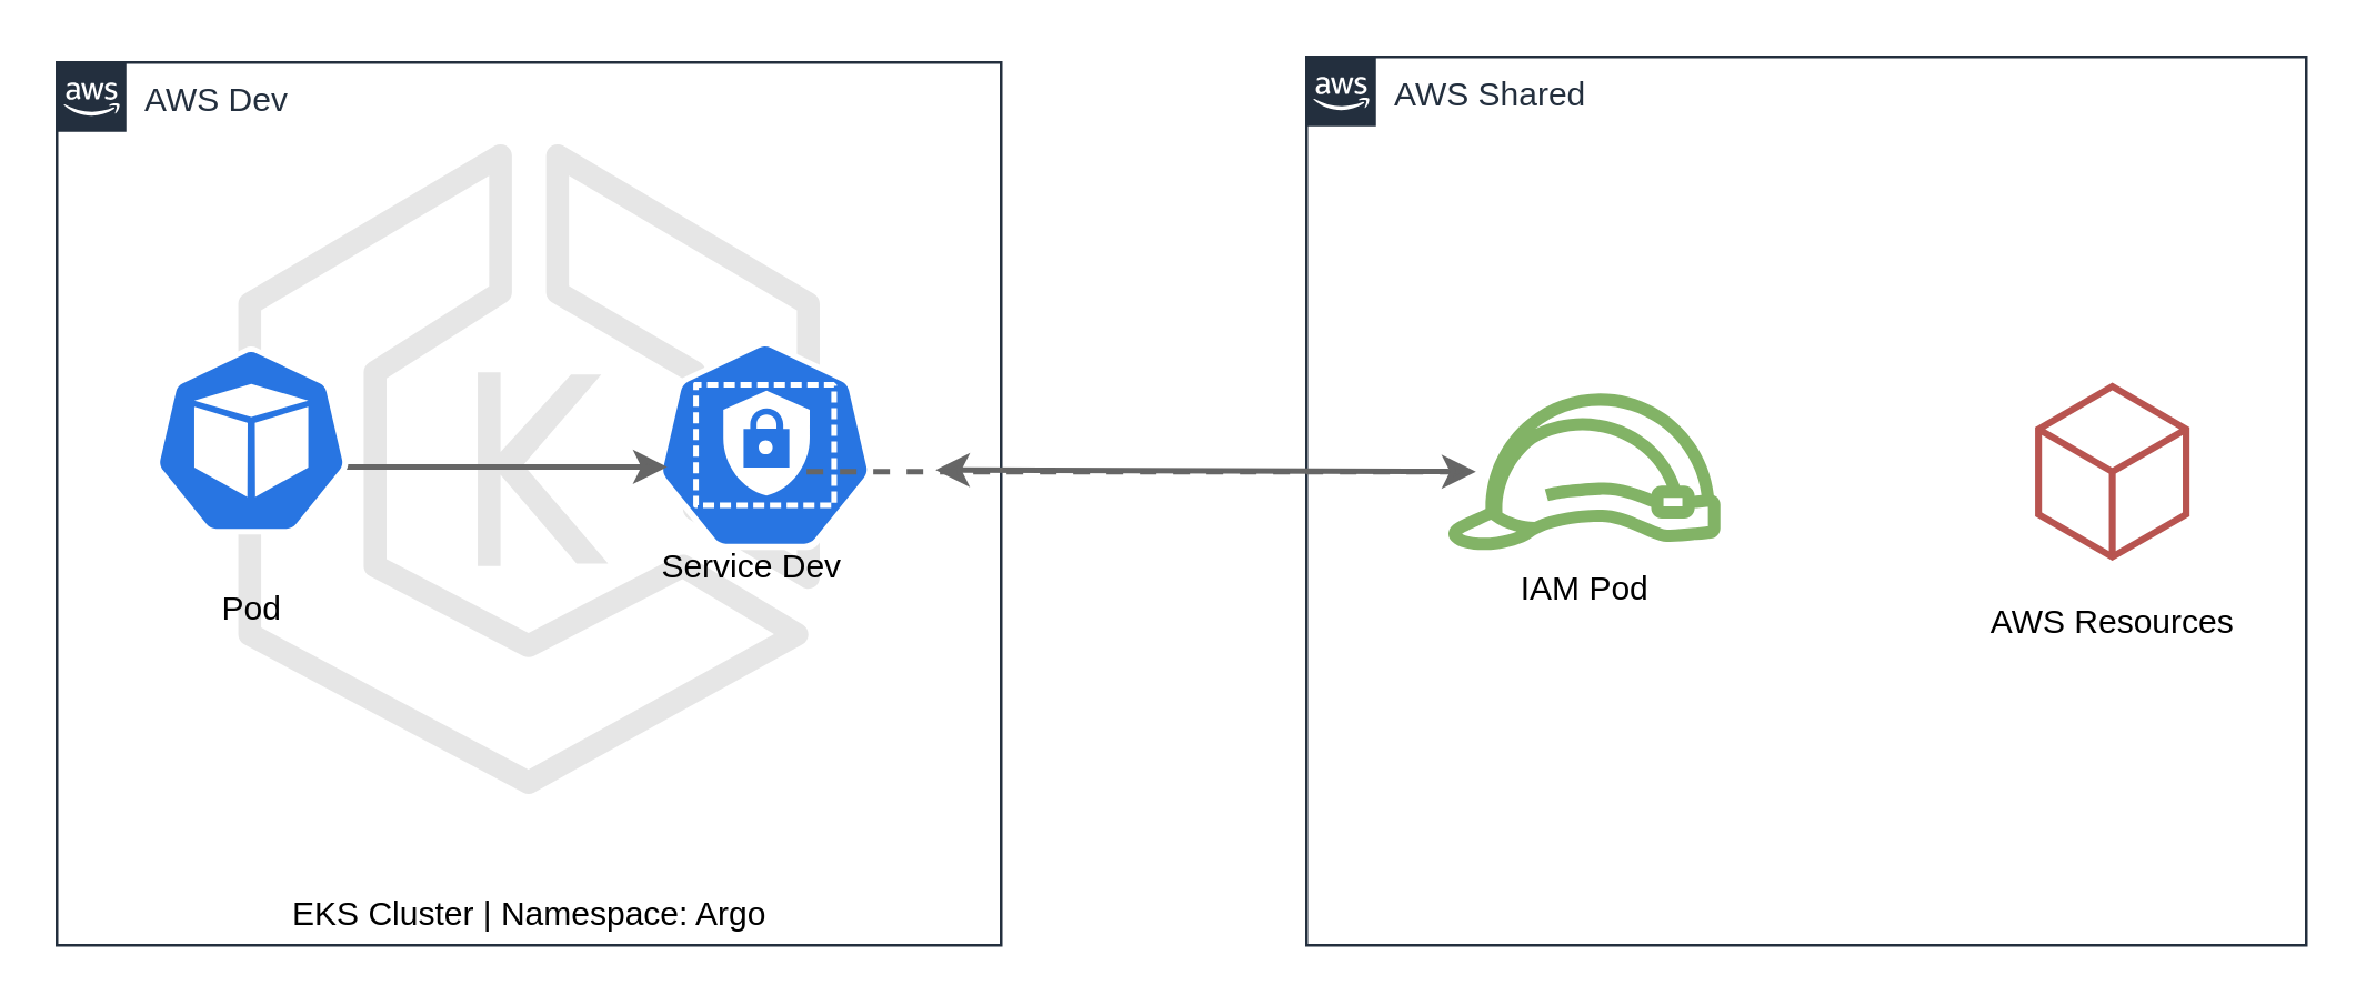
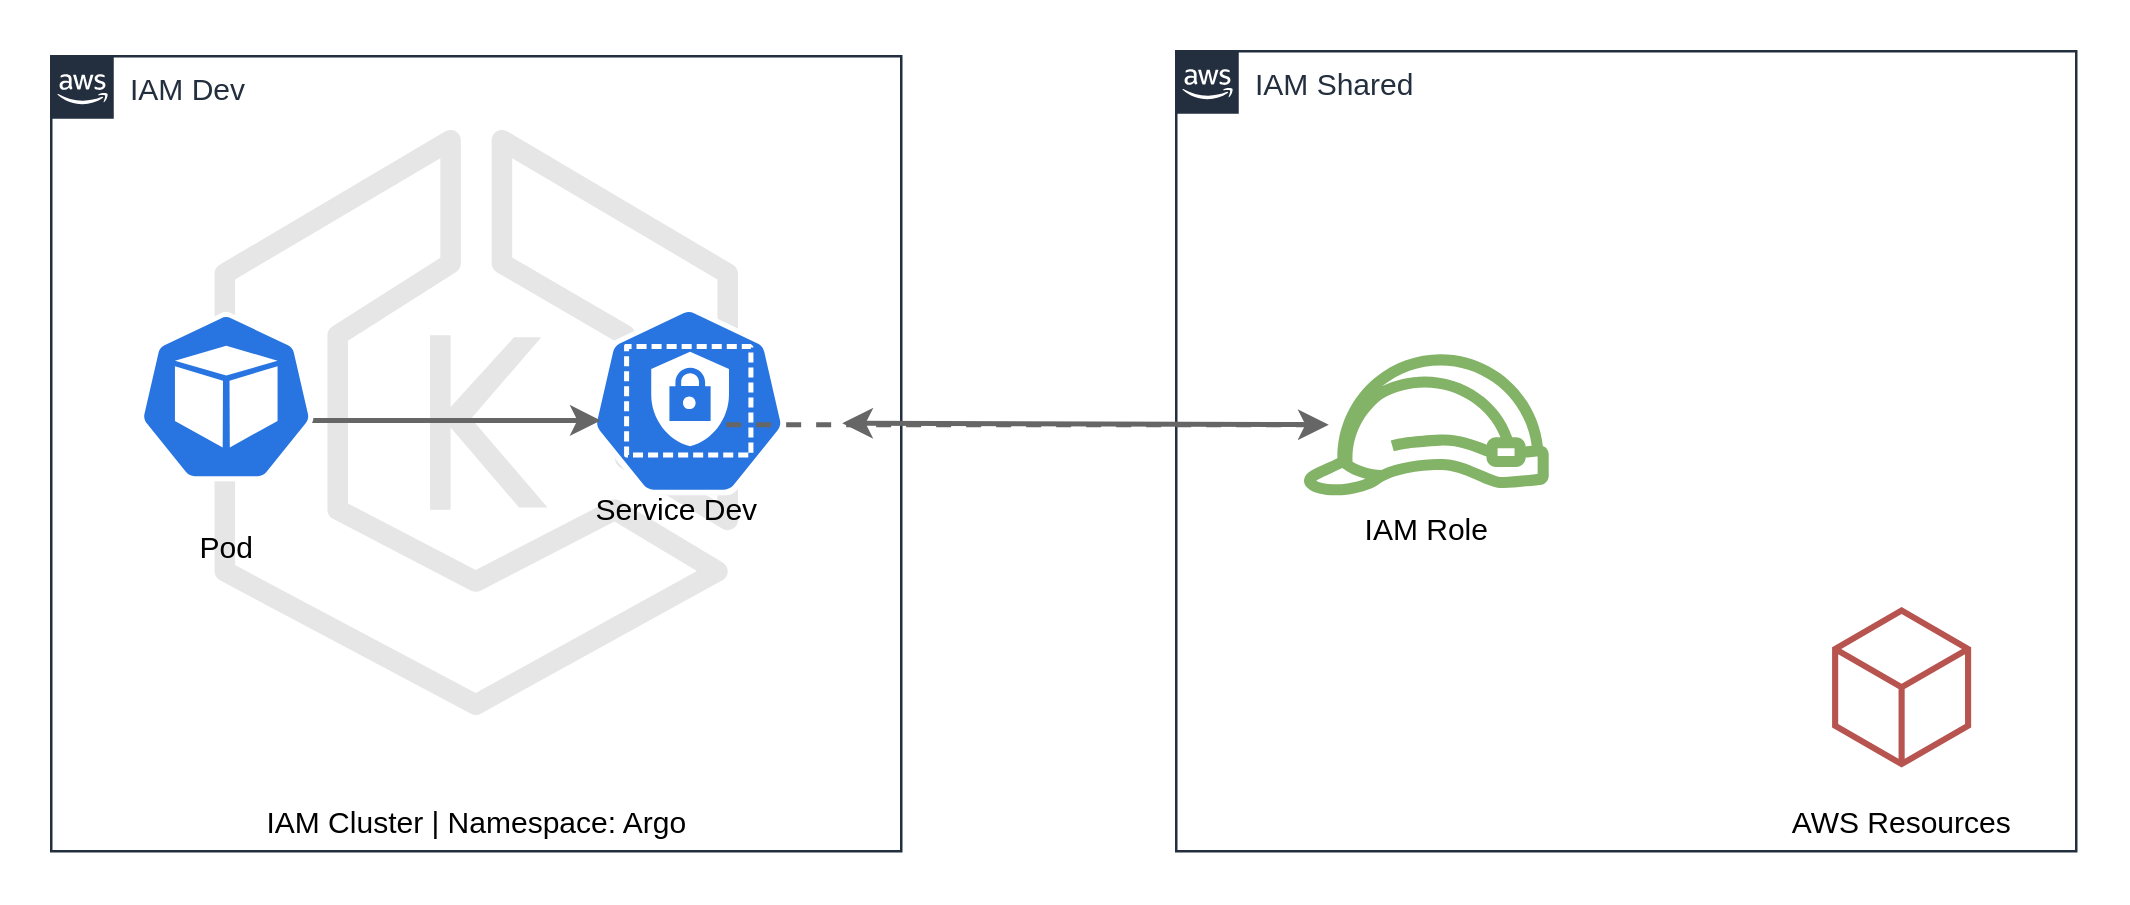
  <mxCell id="0" />
  <mxCell id="1" parent="0" />
- <mxCell id="2" value="AWS Dev" style="points=[[0,0],[0.25,0],[0.5,0],[0.75,0],[1,0],[1,0.25],[1,0.5],[1,0.75],[1,1],[0.75,1],[0.5,1],[0.25,1],[0,1],[0,0.75],[0,0.5],[0,0.25]];outlineConnect=0;gradientColor=none;html=1;whiteSpace=wrap;fontSize=12;fontStyle=0;container=1;pointerEvents=0;collapsible=0;recursiveResize=0;shape=mxgraph.aws4.group;grIcon=mxgraph.aws4.group_aws_cloud_alt;strokeColor=#232F3E;fillColor=none;verticalAlign=top;align=left;spacingLeft=30;fontColor=#232F3E;dashed=0;" parent="1" vertex="1"><mxGeometry x="20" y="22" width="340" height="318" as="geometry" /></mxCell>
- <mxCell id="3" value="EKS Cluster | Namespace: Argo" style="sketch=0;points=[[0,0,0],[0.25,0,0],[0.5,0,0],[0.75,0,0],[1,0,0],[0,1,0],[0.25,1,0],[0.5,1,0],[0.75,1,0],[1,1,0],[0,0.25,0],[0,0.5,0],[0,0.75,0],[1,0.25,0],[1,0.5,0],[1,0.75,0]];outlineConnect=0;gradientDirection=north;dashed=0;verticalLabelPosition=bottom;verticalAlign=top;align=center;html=1;fontSize=12;fontStyle=0;aspect=fixed;shape=mxgraph.aws4.resourceIcon;resIcon=mxgraph.aws4.eks;gradientColor=#ffffff;fillColor=none;strokeColor=#E6E6E6;" parent="2" vertex="1"><mxGeometry x="23.63" width="292.75" height="292.75" as="geometry" /></mxCell>
+ <mxCell id="2" value="IAM Dev" style="points=[[0,0],[0.25,0],[0.5,0],[0.75,0],[1,0],[1,0.25],[1,0.5],[1,0.75],[1,1],[0.75,1],[0.5,1],[0.25,1],[0,1],[0,0.75],[0,0.5],[0,0.25]];outlineConnect=0;gradientColor=none;html=1;whiteSpace=wrap;fontSize=12;fontStyle=0;container=1;pointerEvents=0;collapsible=0;recursiveResize=0;shape=mxgraph.aws4.group;grIcon=mxgraph.aws4.group_aws_cloud_alt;strokeColor=#232F3E;fillColor=none;verticalAlign=top;align=left;spacingLeft=30;fontColor=#232F3E;dashed=0;" parent="1" vertex="1"><mxGeometry x="20" y="22" width="340" height="318" as="geometry" /></mxCell>
+ <mxCell id="3" value="IAM Cluster | Namespace: Argo" style="sketch=0;points=[[0,0,0],[0.25,0,0],[0.5,0,0],[0.75,0,0],[1,0,0],[0,1,0],[0.25,1,0],[0.5,1,0],[0.75,1,0],[1,1,0],[0,0.25,0],[0,0.5,0],[0,0.75,0],[1,0.25,0],[1,0.5,0],[1,0.75,0]];outlineConnect=0;gradientDirection=north;dashed=0;verticalLabelPosition=bottom;verticalAlign=top;align=center;html=1;fontSize=12;fontStyle=0;aspect=fixed;shape=mxgraph.aws4.resourceIcon;resIcon=mxgraph.aws4.eks;gradientColor=#ffffff;fillColor=none;strokeColor=#E6E6E6;" parent="2" vertex="1"><mxGeometry x="23.63" width="292.75" height="292.75" as="geometry" /></mxCell>
  <mxCell id="4" value="" style="sketch=0;html=1;dashed=0;whitespace=wrap;fillColor=#2875E2;strokeColor=#ffffff;points=[[0.005,0.63,0],[0.1,0.2,0],[0.9,0.2,0],[0.5,0,0],[0.995,0.63,0],[0.72,0.99,0],[0.5,1,0],[0.28,0.99,0]];shape=mxgraph.kubernetes.icon;prIcon=role" parent="2" vertex="1"><mxGeometry x="200" y="100" width="110" height="75.63" as="geometry" /></mxCell>
  <mxCell id="5" style="edgeStyle=none;rounded=0;orthogonalLoop=1;jettySize=auto;html=1;exitX=0.75;exitY=0.641;exitDx=0;exitDy=0;exitPerimeter=0;entryX=0.18;entryY=0.604;entryDx=0;entryDy=0;entryPerimeter=0;strokeWidth=2;strokeColor=#666666;" parent="2" source="6" target="4" edge="1"><mxGeometry relative="1" as="geometry" /></mxCell>
  <mxCell id="6" value="" style="sketch=0;html=1;dashed=0;whitespace=wrap;fillColor=#2875E2;strokeColor=#ffffff;points=[[0.005,0.63,0],[0.1,0.2,0],[0.9,0.2,0],[0.5,0,0],[0.995,0.63,0],[0.72,0.99,0],[0.5,1,0],[0.28,0.99,0]];shape=mxgraph.kubernetes.icon;prIcon=pod" parent="2" vertex="1"><mxGeometry x="10" y="102.25" width="120" height="67.75" as="geometry" /></mxCell>
  <mxCell id="7" value="Service Dev" style="text;html=1;resizable=0;autosize=1;align=center;verticalAlign=middle;points=[];fillColor=none;strokeColor=none;rounded=0;" parent="2" vertex="1"><mxGeometry x="200" y="172.25" width="100" height="20" as="geometry" /></mxCell>
  <mxCell id="8" value="Pod" style="text;html=1;align=center;verticalAlign=middle;resizable=0;points=[];autosize=1;strokeColor=none;fillColor=none;" parent="2" vertex="1"><mxGeometry x="50" y="187.25" width="40" height="20" as="geometry" /></mxCell>
- <mxCell id="9" value="AWS Shared" style="points=[[0,0],[0.25,0],[0.5,0],[0.75,0],[1,0],[1,0.25],[1,0.5],[1,0.75],[1,1],[0.75,1],[0.5,1],[0.25,1],[0,1],[0,0.75],[0,0.5],[0,0.25]];outlineConnect=0;gradientColor=none;html=1;whiteSpace=wrap;fontSize=12;fontStyle=0;container=1;pointerEvents=0;collapsible=0;recursiveResize=0;shape=mxgraph.aws4.group;grIcon=mxgraph.aws4.group_aws_cloud_alt;strokeColor=#232F3E;fillColor=none;verticalAlign=top;align=left;spacingLeft=30;fontColor=#232F3E;dashed=0;" parent="1" vertex="1"><mxGeometry x="470" y="20" width="360" height="320" as="geometry" /></mxCell>
+ <mxCell id="9" value="IAM Shared" style="points=[[0,0],[0.25,0],[0.5,0],[0.75,0],[1,0],[1,0.25],[1,0.5],[1,0.75],[1,1],[0.75,1],[0.5,1],[0.25,1],[0,1],[0,0.75],[0,0.5],[0,0.25]];outlineConnect=0;gradientColor=none;html=1;whiteSpace=wrap;fontSize=12;fontStyle=0;container=1;pointerEvents=0;collapsible=0;recursiveResize=0;shape=mxgraph.aws4.group;grIcon=mxgraph.aws4.group_aws_cloud_alt;strokeColor=#232F3E;fillColor=none;verticalAlign=top;align=left;spacingLeft=30;fontColor=#232F3E;dashed=0;" parent="1" vertex="1"><mxGeometry x="470" y="20" width="360" height="320" as="geometry" /></mxCell>
  <mxCell id="10" value="" style="edgeStyle=none;rounded=0;orthogonalLoop=1;jettySize=auto;html=1;strokeWidth=2;strokeColor=#666666;" parent="9" source="12" target="3" edge="1"><mxGeometry relative="1" as="geometry"><mxPoint x="158.992" y="149.424" as="sourcePoint" /><mxPoint x="240" y="149.421" as="targetPoint" /></mxGeometry></mxCell>
- <mxCell id="11" value="AWS Resources" style="sketch=0;points=[[0,0,0],[0.25,0,0],[0.5,0,0],[0.75,0,0],[1,0,0],[0,1,0],[0.25,1,0],[0.5,1,0],[0.75,1,0],[1,1,0],[0,0.25,0],[0,0.5,0],[0,0.75,0],[1,0.25,0],[1,0.5,0],[1,0.75,0]];gradientDirection=north;outlineConnect=0;fillColor=none;strokeColor=#b85450;dashed=0;verticalLabelPosition=bottom;verticalAlign=top;align=center;html=1;fontSize=12;fontStyle=0;aspect=fixed;shape=mxgraph.aws4.resourceIcon;resIcon=mxgraph.aws4.general;connectable=1;strokeOpacity=100;strokeWidth=11;" vertex="1" parent="9"><mxGeometry x="250" y="109.28" width="80.29" height="80.29" as="geometry" /></mxCell>
- <mxCell id="12" value="IAM Pod" style="sketch=0;outlineConnect=0;fillColor=#82B366;strokeColor=none;dashed=0;verticalLabelPosition=bottom;verticalAlign=top;align=center;html=1;fontSize=12;fontStyle=0;aspect=fixed;pointerEvents=1;shape=mxgraph.aws4.role;shadow=0;" vertex="1" parent="9"><mxGeometry x="50" y="121.22" width="100" height="56.41" as="geometry" /></mxCell>
+ <mxCell id="11" value="AWS Resources" style="sketch=0;points=[[0,0,0],[0.25,0,0],[0.5,0,0],[0.75,0,0],[1,0,0],[0,1,0],[0.25,1,0],[0.5,1,0],[0.75,1,0],[1,1,0],[0,0.25,0],[0,0.5,0],[0,0.75,0],[1,0.25,0],[1,0.5,0],[1,0.75,0]];gradientDirection=north;outlineConnect=0;fillColor=none;strokeColor=#b85450;dashed=0;verticalLabelPosition=bottom;verticalAlign=top;align=center;html=1;fontSize=12;fontStyle=0;aspect=fixed;shape=mxgraph.aws4.resourceIcon;resIcon=mxgraph.aws4.general;connectable=1;strokeOpacity=100;strokeWidth=11;" vertex="1" parent="9"><mxGeometry x="250" y="214.28" width="80.29" height="80.29" as="geometry" /></mxCell>
+ <mxCell id="12" value="IAM Role" style="sketch=0;outlineConnect=0;fillColor=#82B366;strokeColor=none;dashed=0;verticalLabelPosition=bottom;verticalAlign=top;align=center;html=1;fontSize=12;fontStyle=0;aspect=fixed;pointerEvents=1;shape=mxgraph.aws4.role;shadow=0;" vertex="1" parent="9"><mxGeometry x="50" y="121.22" width="100" height="56.41" as="geometry" /></mxCell>
  <mxCell id="13" style="edgeStyle=none;rounded=0;orthogonalLoop=1;jettySize=auto;html=1;exitX=0.636;exitY=0.627;exitDx=0;exitDy=0;exitPerimeter=0;strokeColor=#666666;strokeWidth=2;dashed=1;" parent="1" source="4" edge="1"><mxGeometry relative="1" as="geometry"><mxPoint x="531.008" y="169.389" as="targetPoint" /></mxGeometry></mxCell>
